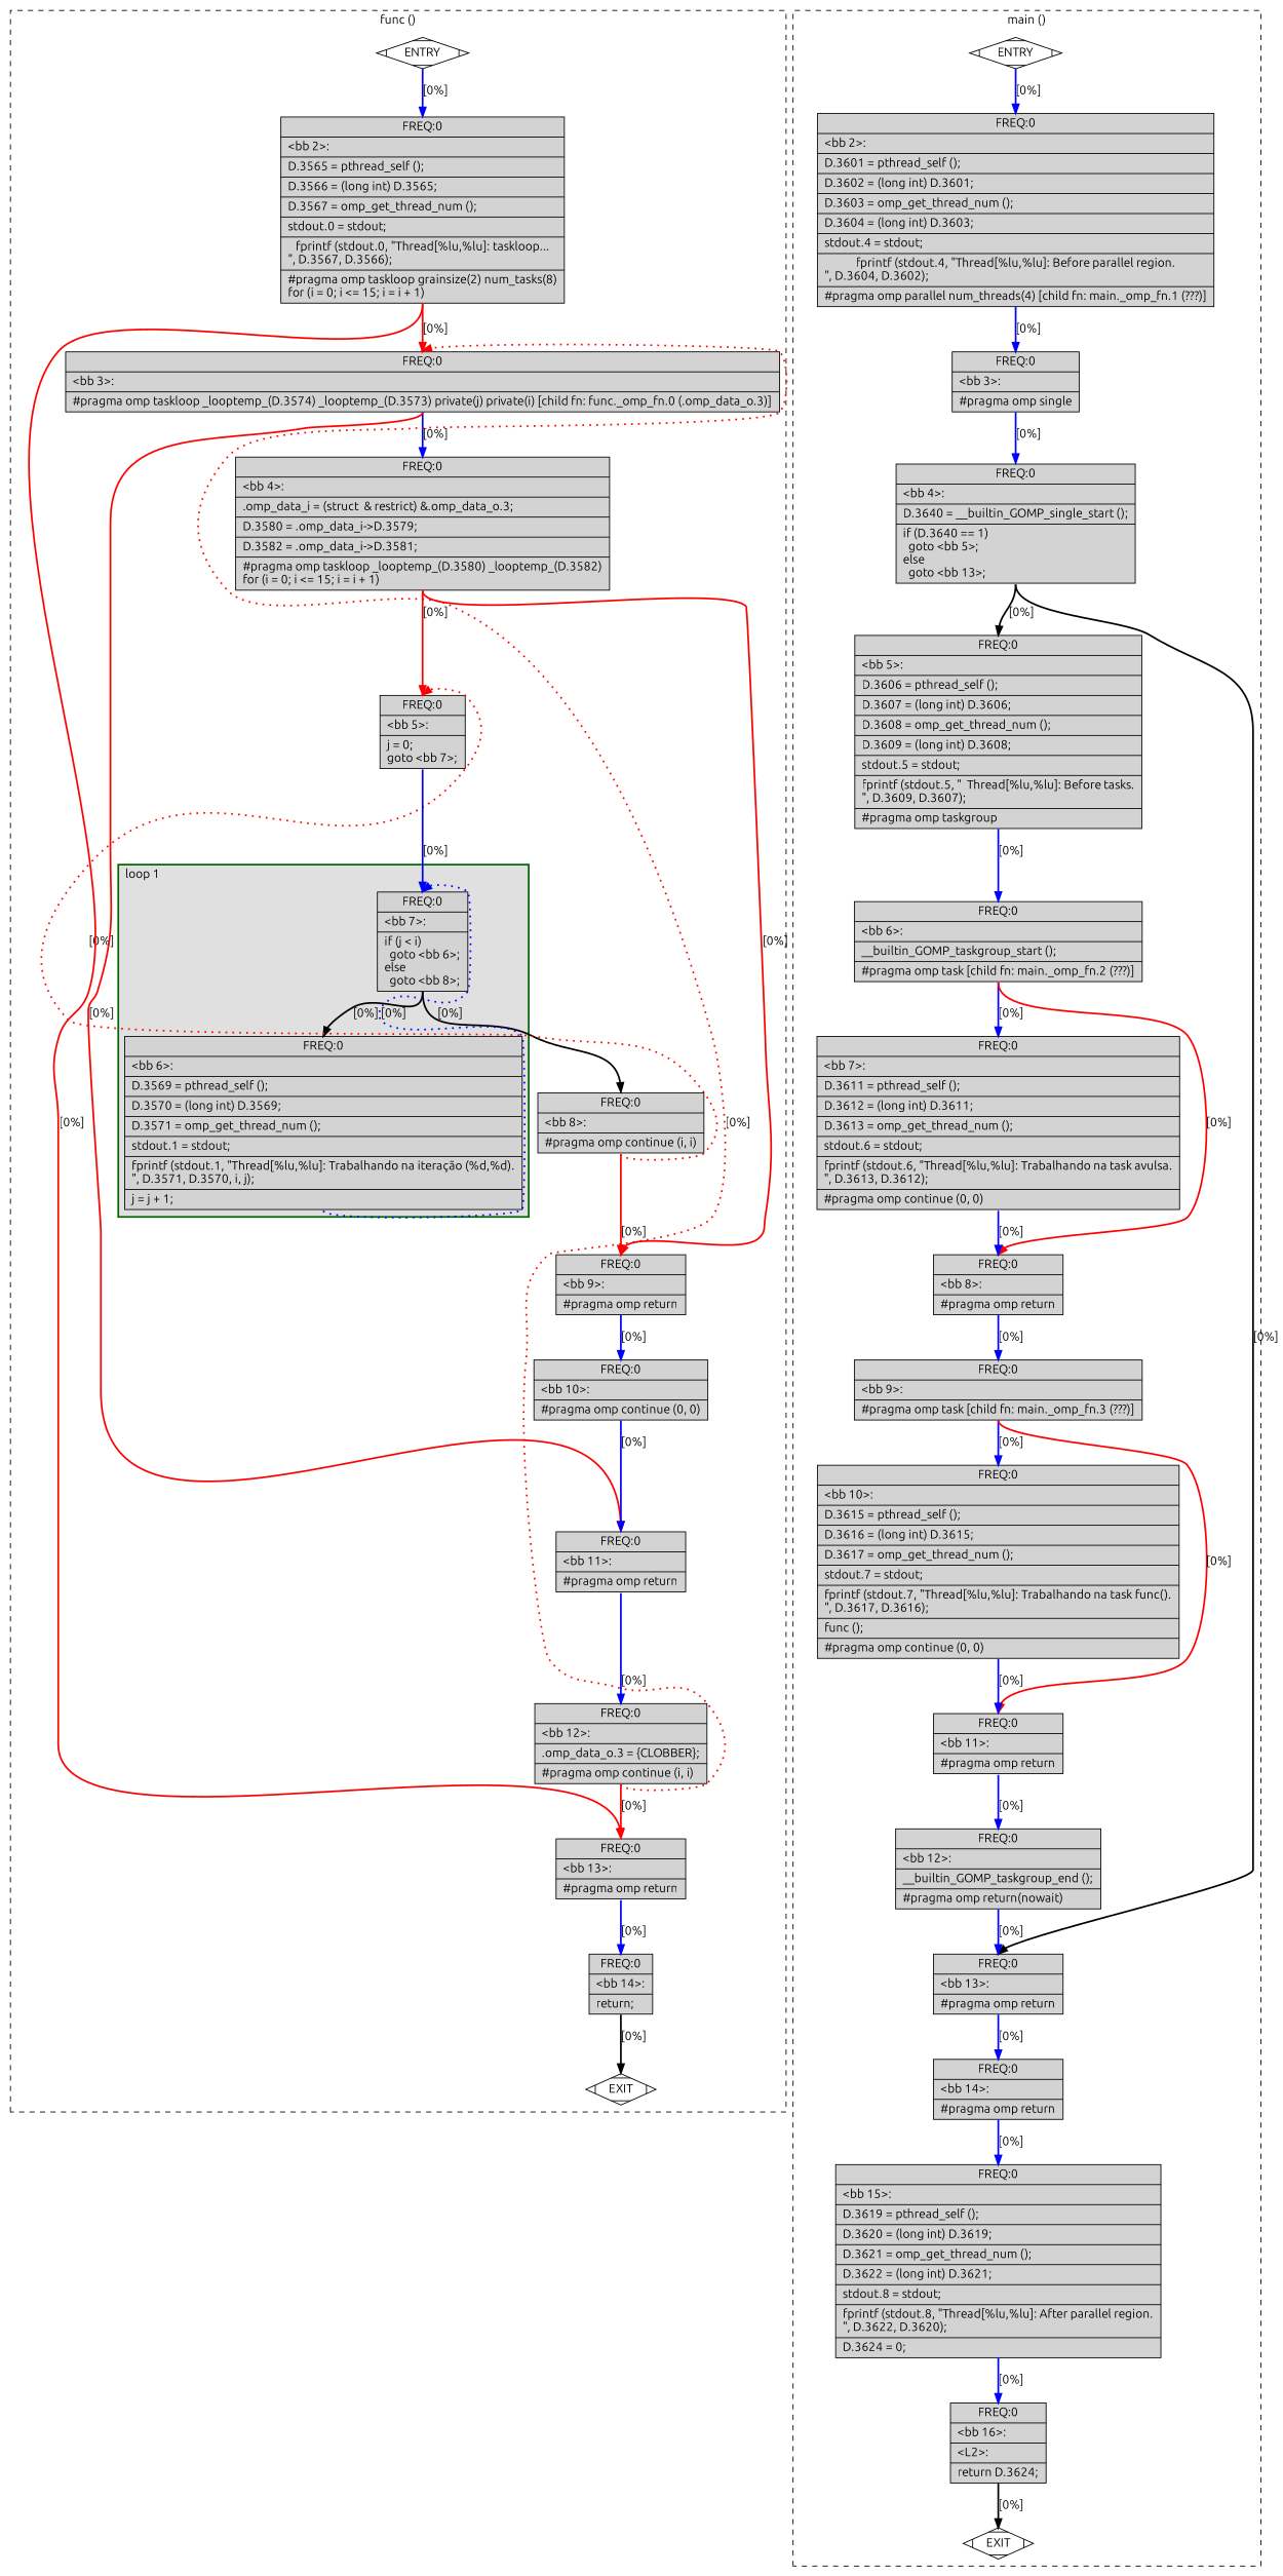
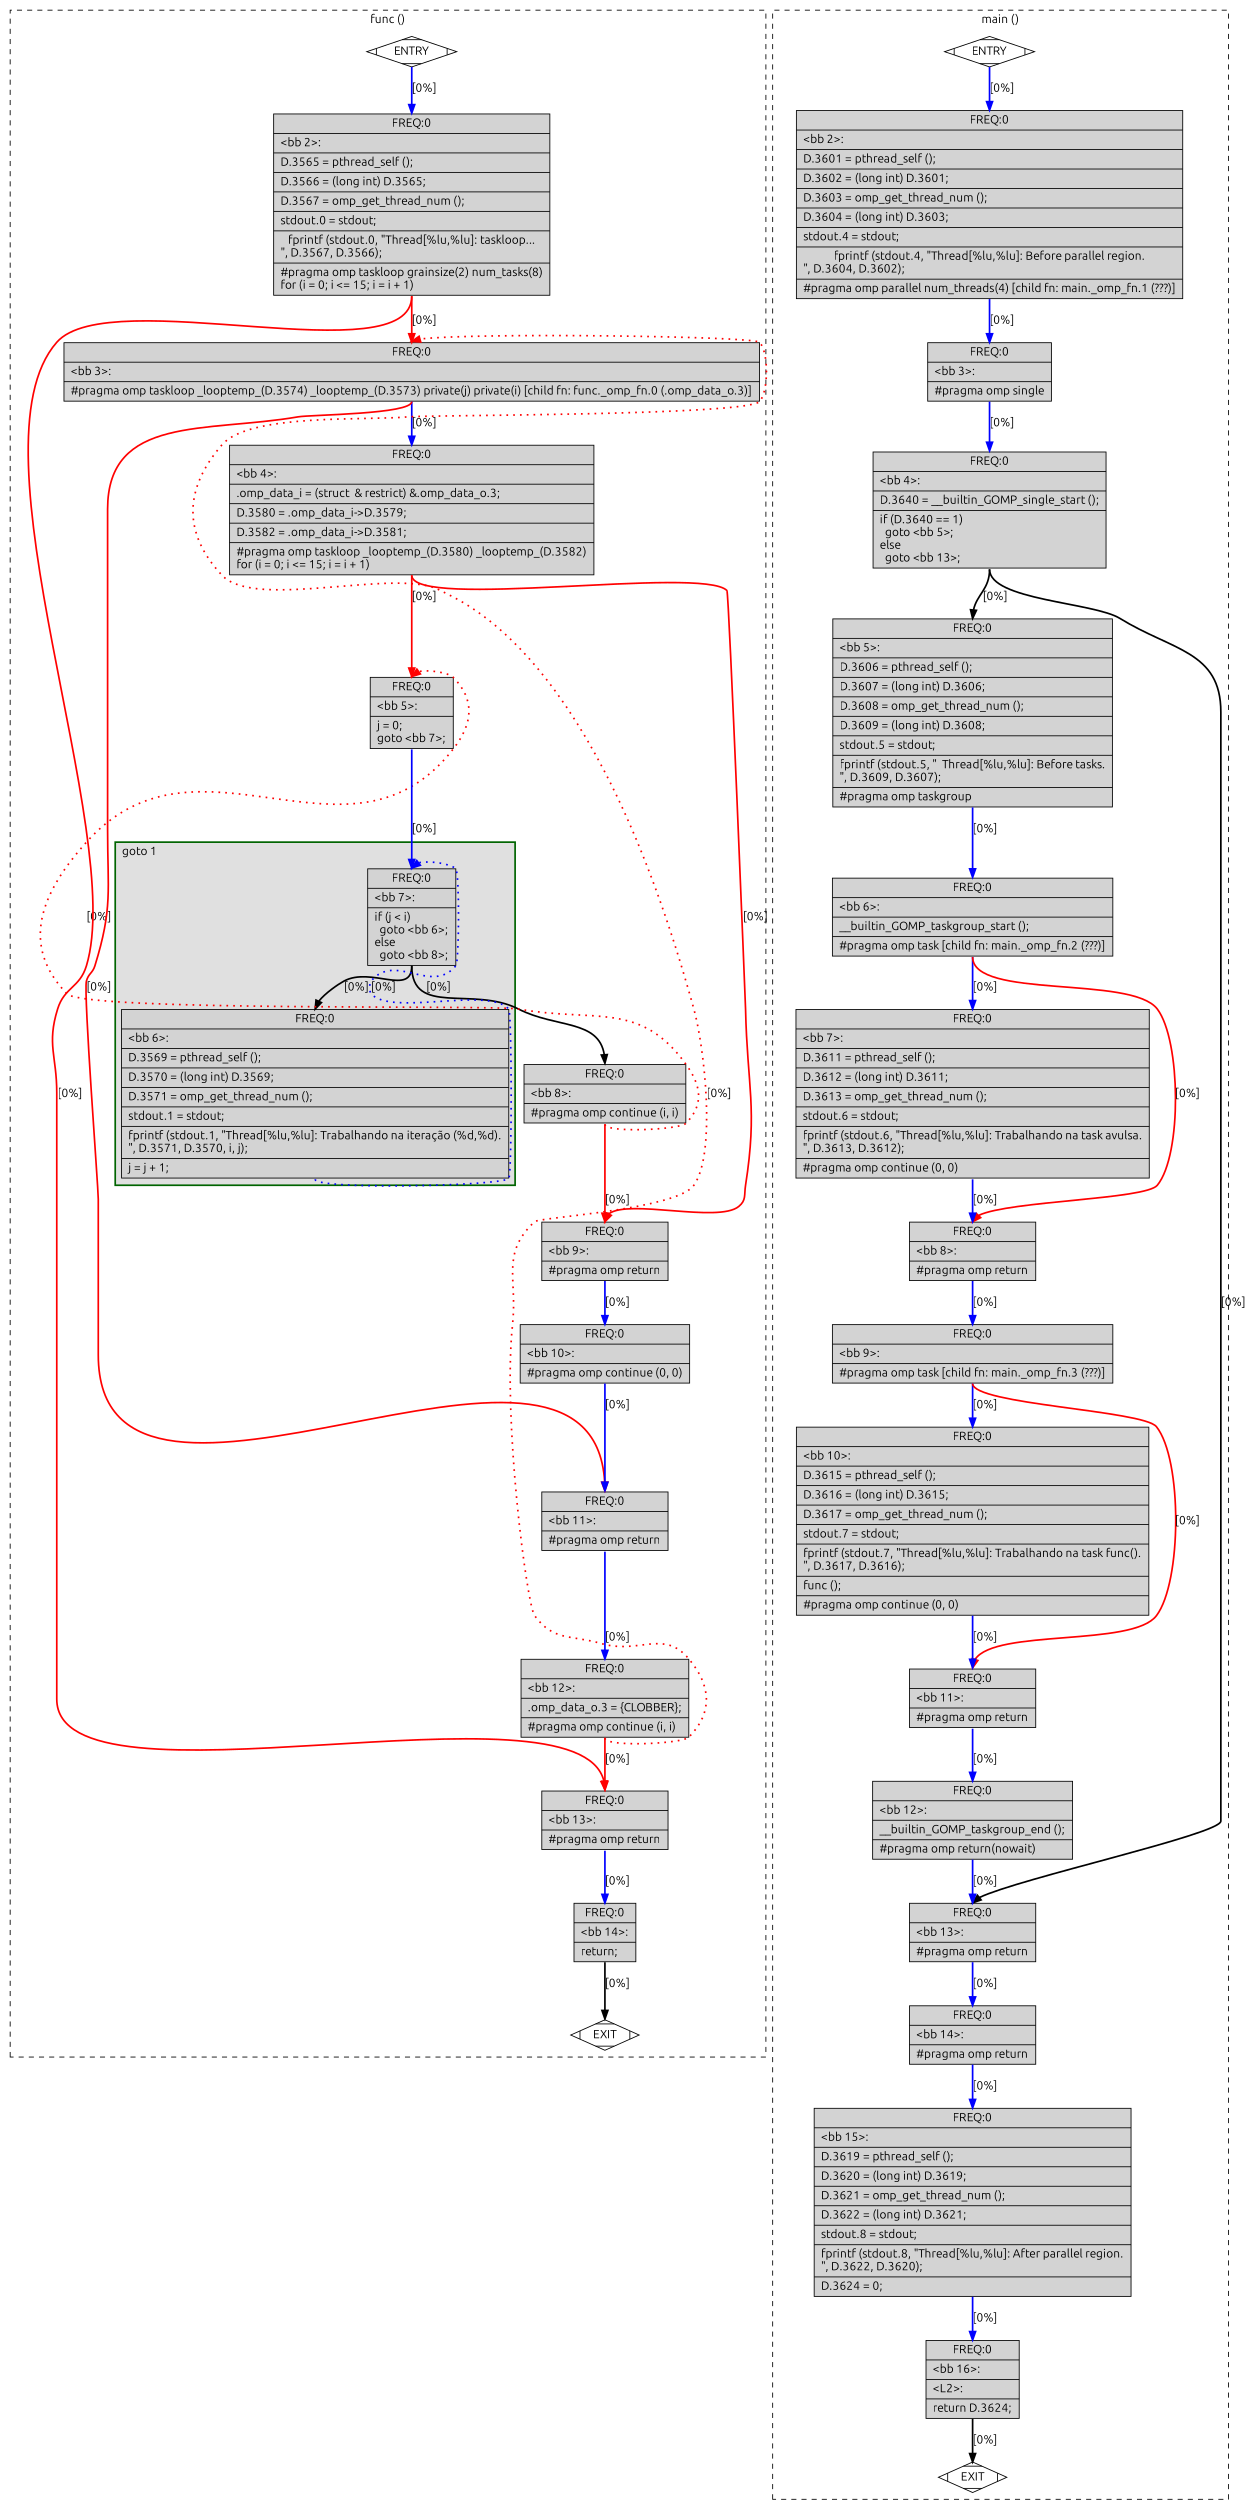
  digraph {
    fontname=Ubuntu
    node [fillcolor=lightgrey shape=record style=filled fontname=Ubuntu]
    edge [color=blue constraint=true headport=n style="solid,bold" tailport=s weight=100 fontname=Ubuntu]
    n1 [label="{ FREQ:0 |\<bb\ 7\>:\l|if\ (j\ \<\ i)\l\ \ goto\ \<bb\ 6\>;\lelse\l\ \ goto\ \<bb\ 8\>;\l}"]
    n2 [label="{ FREQ:0 |\<bb\ 6\>:\l|D.3569\ =\ pthread_self\ ();\l|D.3570\ =\ (long\ int)\ D.3569;\l|D.3571\ =\ omp_get_thread_num\ ();\l|stdout.1\ =\ stdout;\l|fprintf\ (stdout.1,\ \"Thread[%lu,%lu]:\ Trabalhando\ na\ iteração\ (%d,%d).\n\",\ D.3571,\ D.3570,\ i,\ j);\l|j\ =\ j\ +\ 1;\l}"]
    n3 [label="{ FREQ:0 |\<bb\ 8\>:\l|#pragma\ omp\ continue\ (i,\ i)\l}"]
    n4 [fillcolor=white label=ENTRY shape=Mdiamond]
    n5 [fillcolor=white label=EXIT shape=Mdiamond]
    n6 [label="{ FREQ:0 |\<bb\ 2\>:\l|D.3565\ =\ pthread_self\ ();\l|D.3566\ =\ (long\ int)\ D.3565;\l|D.3567\ =\ omp_get_thread_num\ ();\l|stdout.0\ =\ stdout;\l|fprintf\ (stdout.0,\ \"Thread[%lu,%lu]:\ taskloop...\n\",\ D.3567,\ D.3566);\l|#pragma\ omp\ taskloop\ grainsize(2)\ num_tasks(8)\lfor\ (i\ =\ 0;\ i\ \<=\ 15;\ i\ =\ i\ +\ 1)\l}"]
    n7 [label="{ FREQ:0 |\<bb\ 3\>:\l|#pragma\ omp\ taskloop\ _looptemp_(D.3574)\ _looptemp_(D.3573)\ private(j)\ private(i)\ [child\ fn:\ func._omp_fn.0\ (.omp_data_o.3)]\l}"]
    n8 [label="{ FREQ:0 |\<bb\ 13\>:\l|#pragma\ omp\ return\l}"]
    n9 [label="{ FREQ:0 |\<bb\ 4\>:\l|.omp_data_i\ =\ (struct\ \ &\ restrict)\ &.omp_data_o.3;\l|D.3580\ =\ .omp_data_i-\>D.3579;\l|D.3582\ =\ .omp_data_i-\>D.3581;\l|#pragma\ omp\ taskloop\ _looptemp_(D.3580)\ _looptemp_(D.3582)\lfor\ (i\ =\ 0;\ i\ \<=\ 15;\ i\ =\ i\ +\ 1)\l}"]
    n10 [label="{ FREQ:0 |\<bb\ 11\>:\l|#pragma\ omp\ return\l}"]
    n11 [label="{ FREQ:0 |\<bb\ 5\>:\l|j\ =\ 0;\lgoto\ \<bb\ 7\>;\l}"]
    n12 [label="{ FREQ:0 |\<bb\ 9\>:\l|#pragma\ omp\ return\l}"]
    n13 [label="{ FREQ:0 |\<bb\ 10\>:\l|#pragma\ omp\ continue\ (0,\ 0)\l}"]
    n14 [label="{ FREQ:0 |\<bb\ 12\>:\l|.omp_data_o.3\ =\ \{CLOBBER\};\l|#pragma\ omp\ continue\ (i,\ i)\l}"]
    n15 [label="{ FREQ:0 |\<bb\ 14\>:\l|return;\l}"]
    n16 [fillcolor=white label=ENTRY shape=Mdiamond]
    n17 [fillcolor=white label=EXIT shape=Mdiamond]
    n18 [label="{ FREQ:0 |\<bb\ 2\>:\l|D.3601\ =\ pthread_self\ ();\l|D.3602\ =\ (long\ int)\ D.3601;\l|D.3603\ =\ omp_get_thread_num\ ();\l|D.3604\ =\ (long\ int)\ D.3603;\l|stdout.4\ =\ stdout;\l|fprintf\ (stdout.4,\ \"Thread[%lu,%lu]:\ Before\ parallel\ region.\n\",\ D.3604,\ D.3602);\l|#pragma\ omp\ parallel\ num_threads(4)\ [child\ fn:\ main._omp_fn.1\ (???)]\l}"]
    n19 [label="{ FREQ:0 |\<bb\ 3\>:\l|#pragma\ omp\ single\l}"]
    n20 [label="{ FREQ:0 |\<bb\ 4\>:\l|D.3640\ =\ __builtin_GOMP_single_start\ ();\l|if\ (D.3640\ ==\ 1)\l\ \ goto\ \<bb\ 5\>;\lelse\l\ \ goto\ \<bb\ 13\>;\l}"]
    n21 [label="{ FREQ:0 |\<bb\ 5\>:\l|D.3606\ =\ pthread_self\ ();\l|D.3607\ =\ (long\ int)\ D.3606;\l|D.3608\ =\ omp_get_thread_num\ ();\l|D.3609\ =\ (long\ int)\ D.3608;\l|stdout.5\ =\ stdout;\l|fprintf\ (stdout.5,\ \"\ \ Thread[%lu,%lu]:\ Before\ tasks.\n\",\ D.3609,\ D.3607);\l|#pragma\ omp\ taskgroup\l}"]
    n22 [label="{ FREQ:0 |\<bb\ 13\>:\l|#pragma\ omp\ return\l}"]
    n23 [label="{ FREQ:0 |\<bb\ 6\>:\l|__builtin_GOMP_taskgroup_start\ ();\l|#pragma\ omp\ task\ [child\ fn:\ main._omp_fn.2\ (???)]\l}"]
    n24 [label="{ FREQ:0 |\<bb\ 7\>:\l|D.3611\ =\ pthread_self\ ();\l|D.3612\ =\ (long\ int)\ D.3611;\l|D.3613\ =\ omp_get_thread_num\ ();\l|stdout.6\ =\ stdout;\l|fprintf\ (stdout.6,\ \"Thread[%lu,%lu]:\ Trabalhando\ na\ task\ avulsa.\n\",\ D.3613,\ D.3612);\l|#pragma\ omp\ continue\ (0,\ 0)\l}"]
    n25 [label="{ FREQ:0 |\<bb\ 8\>:\l|#pragma\ omp\ return\l}"]
    n26 [label="{ FREQ:0 |\<bb\ 9\>:\l|#pragma\ omp\ task\ [child\ fn:\ main._omp_fn.3\ (???)]\l}"]
    n27 [label="{ FREQ:0 |\<bb\ 10\>:\l|D.3615\ =\ pthread_self\ ();\l|D.3616\ =\ (long\ int)\ D.3615;\l|D.3617\ =\ omp_get_thread_num\ ();\l|stdout.7\ =\ stdout;\l|fprintf\ (stdout.7,\ \"Thread[%lu,%lu]:\ Trabalhando\ na\ task\ func().\n\",\ D.3617,\ D.3616);\l|func\ ();\l|#pragma\ omp\ continue\ (0,\ 0)\l}"]
    n28 [label="{ FREQ:0 |\<bb\ 11\>:\l|#pragma\ omp\ return\l}"]
    n29 [label="{ FREQ:0 |\<bb\ 12\>:\l|__builtin_GOMP_taskgroup_end\ ();\l|#pragma\ omp\ return(nowait)\l}"]
    n30 [label="{ FREQ:0 |\<bb\ 14\>:\l|#pragma\ omp\ return\l}"]
    n31 [label="{ FREQ:0 |\<bb\ 15\>:\l|D.3619\ =\ pthread_self\ ();\l|D.3620\ =\ (long\ int)\ D.3619;\l|D.3621\ =\ omp_get_thread_num\ ();\l|D.3622\ =\ (long\ int)\ D.3621;\l|stdout.8\ =\ stdout;\l|fprintf\ (stdout.8,\ \"Thread[%lu,%lu]:\ After\ parallel\ region.\n\",\ D.3622,\ D.3620);\l|D.3624\ =\ 0;\l}"]
    n32 [label="{ FREQ:0 |\<bb\ 16\>:\l|\<L2\>:\l|return\ D.3624;\l}"]
    subgraph cluster_1 {
      color=black
      label="func ()"
      style=dashed
      n3
      n4
      n5
      n6
      n7
      n8
      n9
      n10
      n11
      n12
      n13
      n14
      n15
      subgraph cluster_2 {
        color=darkgreen
        fillcolor=grey88
-       label="loop 1"
+       label="goto 1"
        labeljust=l
        penwidth=2
        style=filled
        n1
        n2
      }
    }
    subgraph cluster_3 {
      color=black
      label="main ()"
      style=dashed
      n16
      n17
      n18
      n19
      n20
      n21
      n22
      n23
      n24
      n25
      n26
      n27
      n28
      n29
      n30
      n31
      n32
    }
    n1 -> n2 [color=black label="[0%]" weight=10]
    n1 -> n3 [color=black label="[0%]" weight=10]
    n2 -> n1 [constraint=false label="[0%]" style="dotted,bold" weight=10]
    n3 -> n11 [color=red constraint=false label="[0%]" style="dotted,bold" weight=10]
    n3 -> n12 [color=red label="[0%]"]
    n4 -> n5 [style=invis color="" weight=""]
    n4 -> n6 [label="[0%]"]
    n6 -> n7 [color=red label="[0%]"]
    n6 -> n8 [color=red label="[0%]" weight=10]
    n7 -> n9 [label="[0%]"]
    n7 -> n10 [color=red label="[0%]" weight=10]
    n8 -> n15 [label="[0%]"]
    n9 -> n11 [color=red label="[0%]"]
    n9 -> n12 [color=red label="[0%]" weight=10]
    n10 -> n14 [label="[0%]"]
    n11 -> n1 [label="[0%]"]
    n12 -> n13 [label="[0%]"]
    n13 -> n10 [label="[0%]"]
    n14 -> n7 [color=red constraint=false label="[0%]" style="dotted,bold" weight=10]
    n14 -> n8 [color=red label="[0%]"]
    n15 -> n5 [color=black label="[0%]" weight=10]
    n16 -> n17 [style=invis color="" weight=""]
    n16 -> n18 [label="[0%]"]
    n18 -> n19 [label="[0%]"]
    n19 -> n20 [label="[0%]"]
    n20 -> n21 [color=black label="[0%]" weight=10]
    n20 -> n22 [color=black label="[0%]" weight=10]
    n21 -> n23 [label="[0%]"]
    n22 -> n30 [label="[0%]"]
    n23 -> n24 [label="[0%]"]
    n23 -> n25 [color=red label="[0%]" weight=10]
    n24 -> n25 [label="[0%]"]
    n25 -> n26 [label="[0%]"]
    n26 -> n27 [label="[0%]"]
    n26 -> n28 [color=red label="[0%]" weight=10]
    n27 -> n28 [label="[0%]"]
    n28 -> n29 [label="[0%]"]
    n29 -> n22 [label="[0%]"]
    n30 -> n31 [label="[0%]"]
    n31 -> n32 [label="[0%]"]
    n32 -> n17 [color=black label="[0%]" weight=10]
  }
